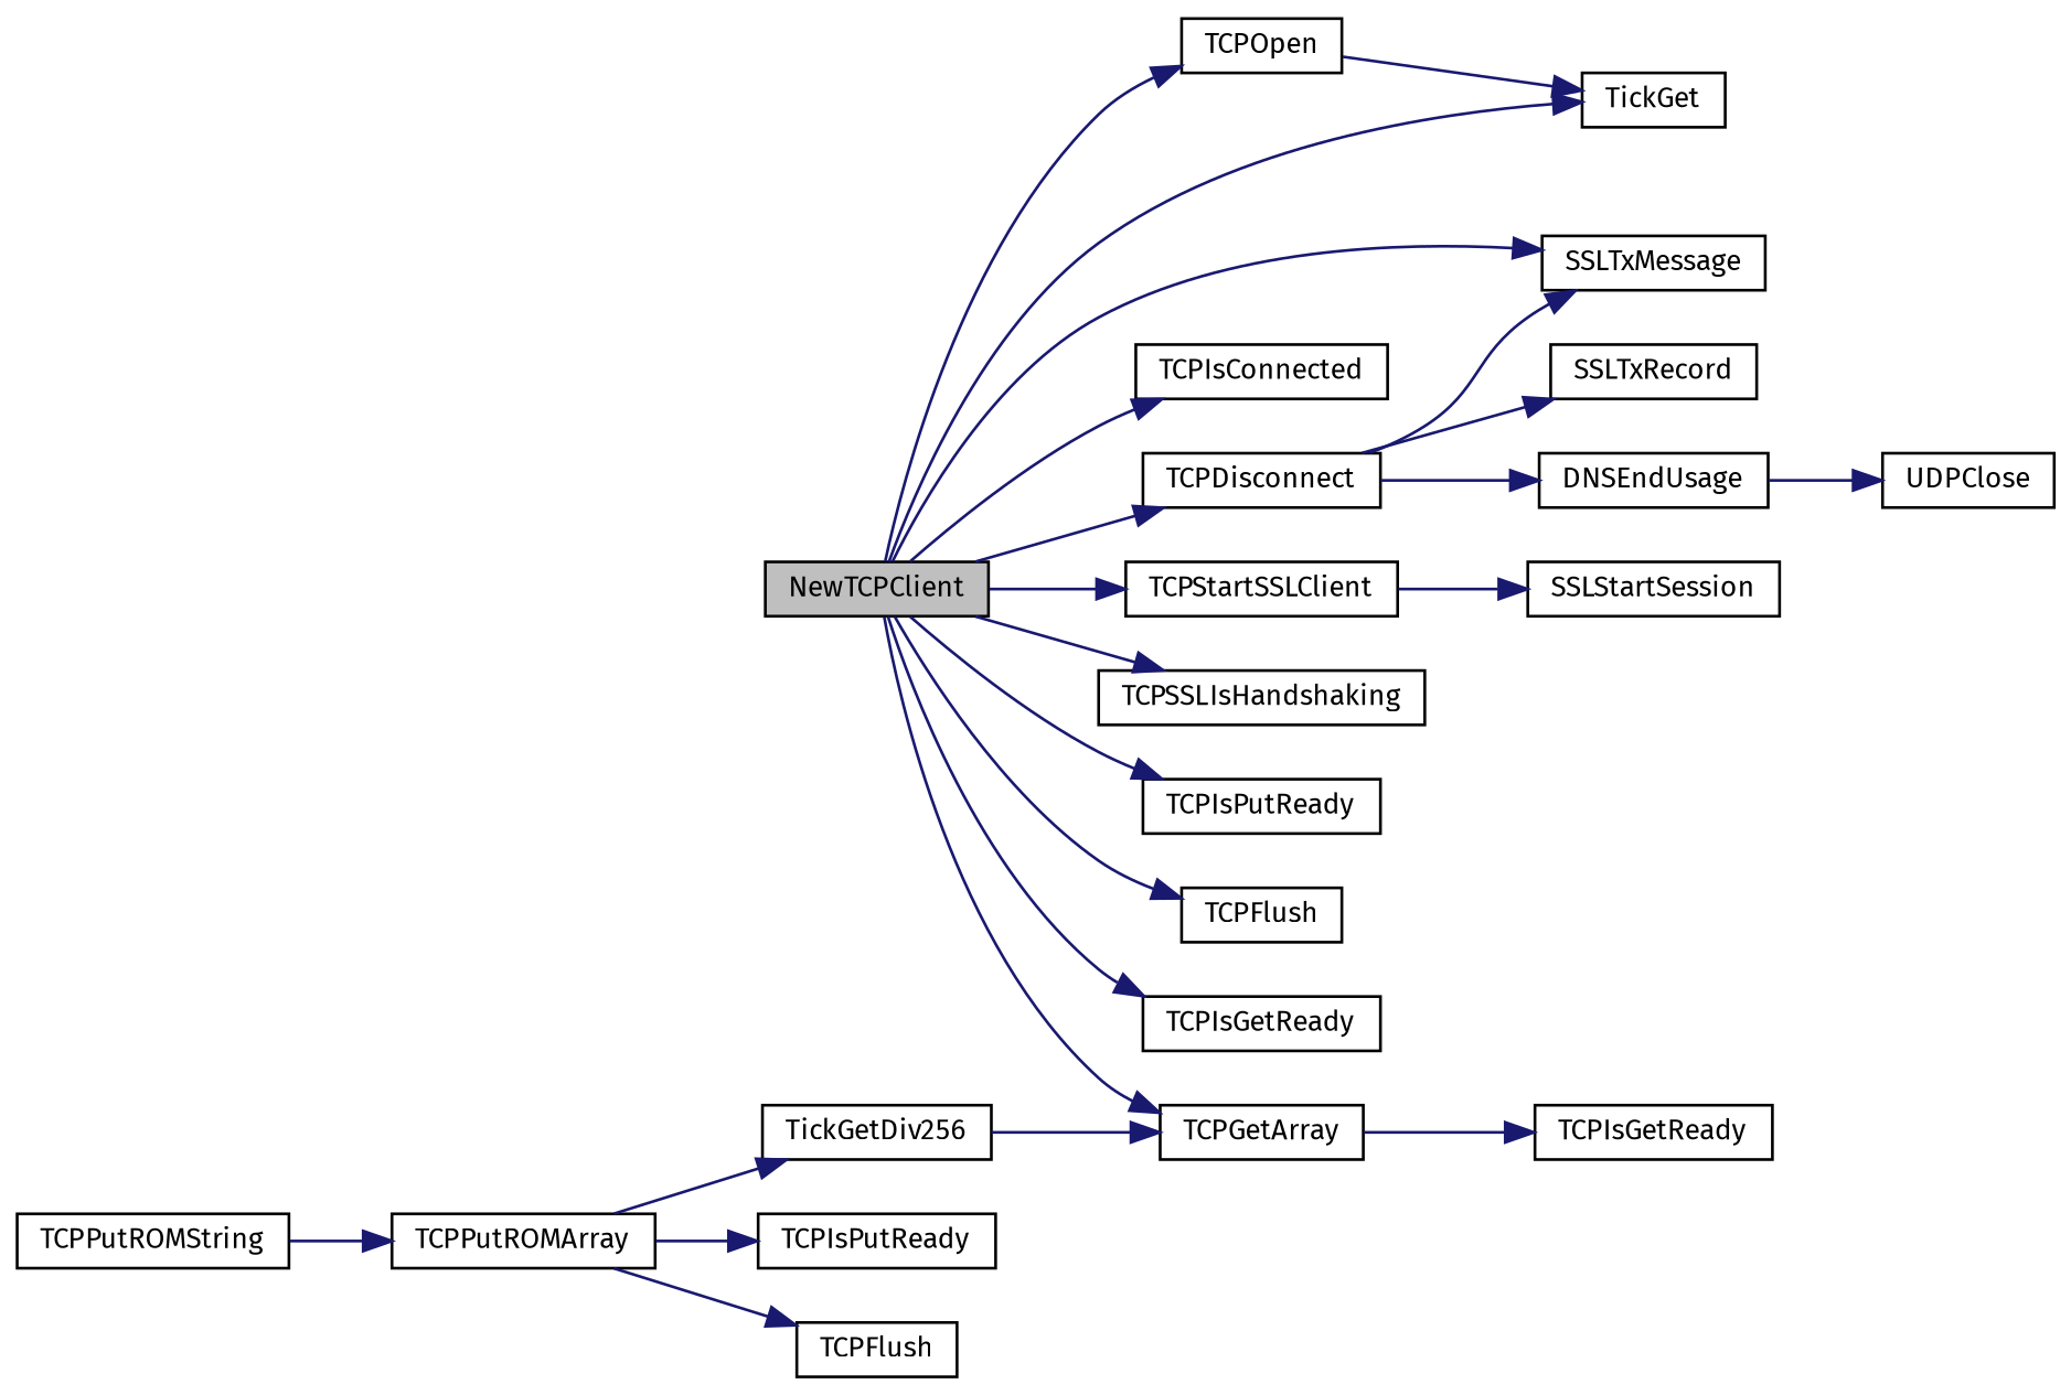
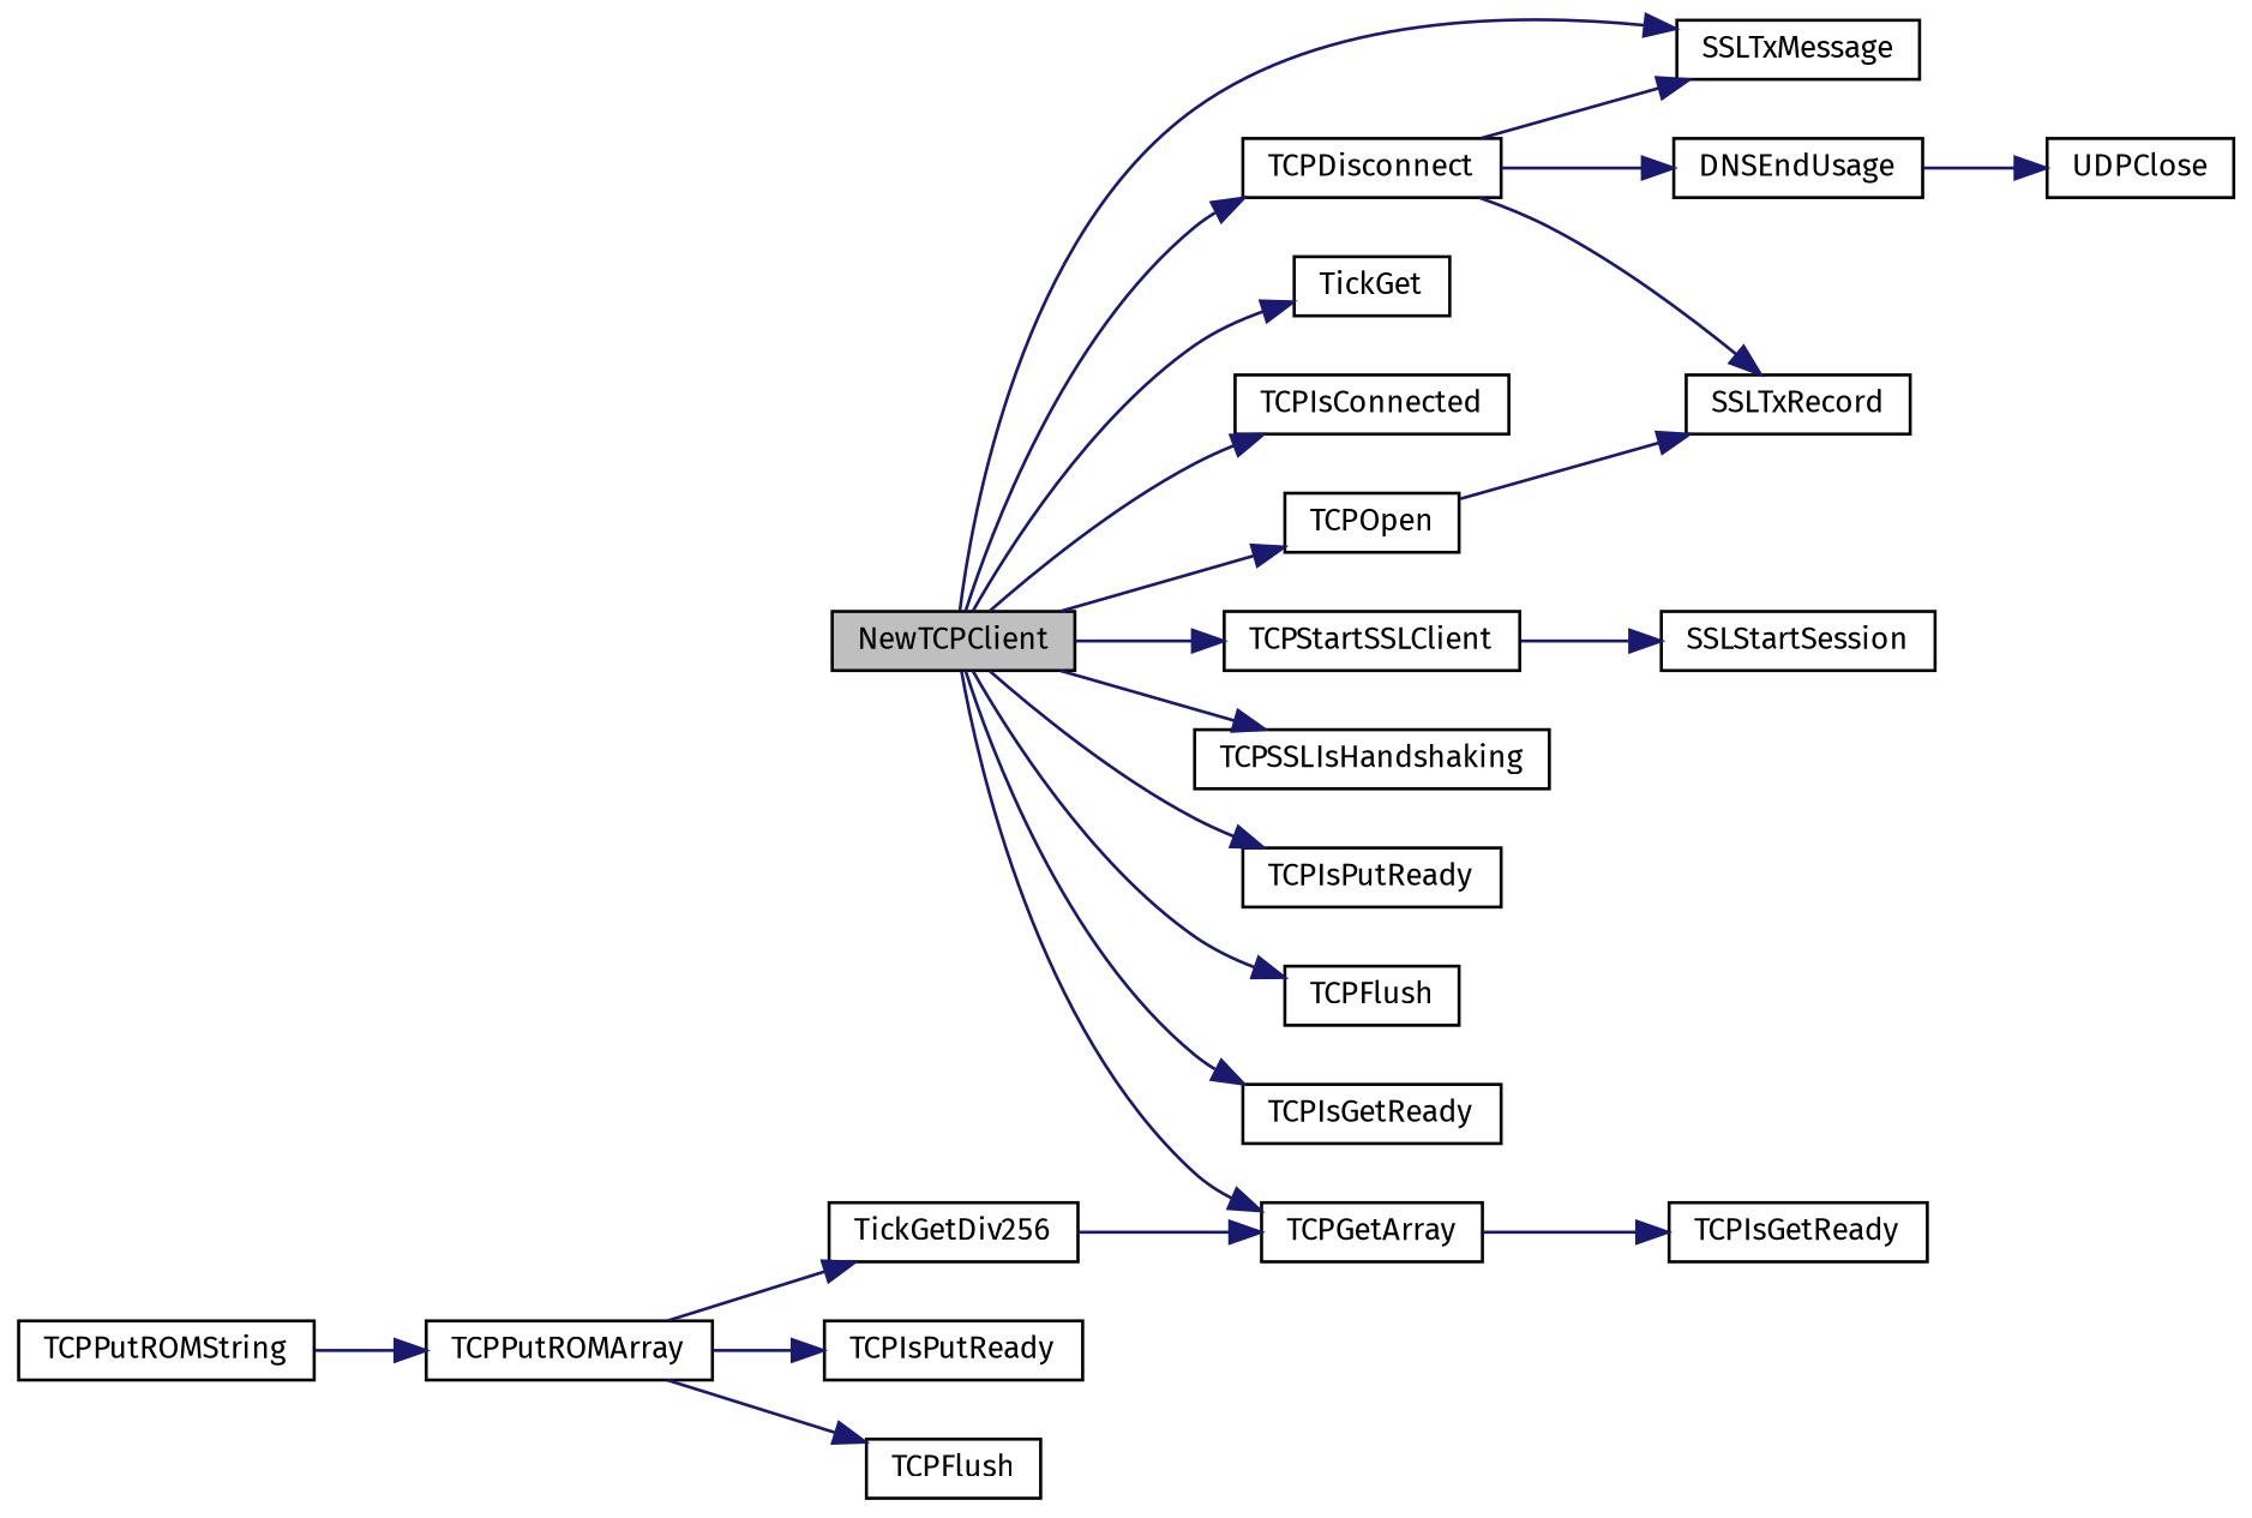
  digraph {
    fontname="Fira Sans"
    rankdir=LR
    node [color=black fillcolor=white fontname="Fira Sans" fontsize=10 shape=record style=filled]
    edge [color=midnightblue fontname="Fira Sans" fontsize=10 labelfontname=Helvetica labelfontsize=10 style=solid]
    n1 [fillcolor=grey75 fontcolor=black height=0.2 label=NewTCPClient width=0.4]
    n2 [height=0.2 label=TCPOpen width=0.4]
    n3 [height=0.2 label=TickGet width=0.4]
    n4 [height=0.2 label=TCPIsConnected width=0.4]
    n5 [height=0.2 label=TCPDisconnect width=0.4]
    n6 [height=0.2 label=TCPStartSSLClient width=0.4]
    n7 [height=0.2 label=TCPSSLIsHandshaking width=0.4]
    n8 [height=0.2 label=TCPIsPutReady width=0.4]
    n9 [height=0.2 label=TCPFlush width=0.4]
    n10 [height=0.2 label=TCPIsGetReady width=0.4]
    n11 [height=0.2 label=TCPGetArray width=0.4]
    n12 [height=0.2 label=SSLTxMessage width=0.4]
    n13 [height=0.2 label=DNSEndUsage width=0.4]
    n14 [height=0.2 label=SSLTxRecord width=0.4]
    n15 [height=0.2 label=SSLStartSession width=0.4]
    n16 [height=0.2 label=TCPPutROMString width=0.4]
    n17 [height=0.2 label=TCPPutROMArray width=0.4]
    n18 [height=0.2 label=TCPIsGetReady width=0.4]
    n19 [height=0.2 label=UDPClose width=0.4]
    n20 [height=0.2 label=TCPIsPutReady width=0.4]
    n21 [height=0.2 label=TCPFlush width=0.4]
    n22 [height=0.2 label=TickGetDiv256 width=0.4]
    n1 -> n2
    n1 -> n3
    n1 -> n4
    n1 -> n5
    n1 -> n6
    n1 -> n7
    n1 -> n8
    n1 -> n9
    n1 -> n10
    n1 -> n11
    n1 -> n12
-   n2 -> n3
+   n2 -> n14
    n5 -> n12
    n5 -> n13
    n5 -> n14
    n6 -> n15
    n11 -> n18
    n13 -> n19
    n16 -> n17
    n17 -> n20
    n17 -> n21
    n17 -> n22
    n22 -> n11
  }
